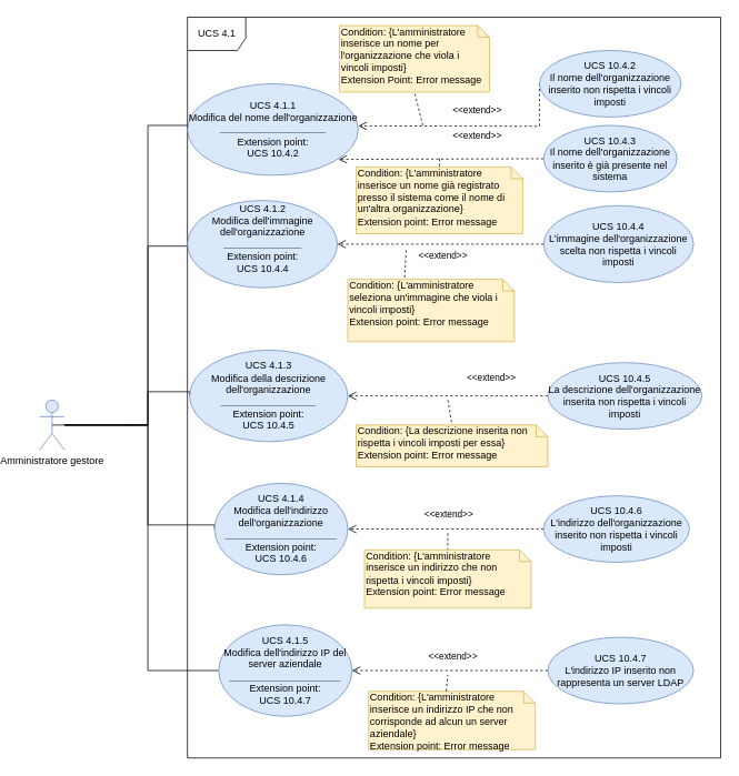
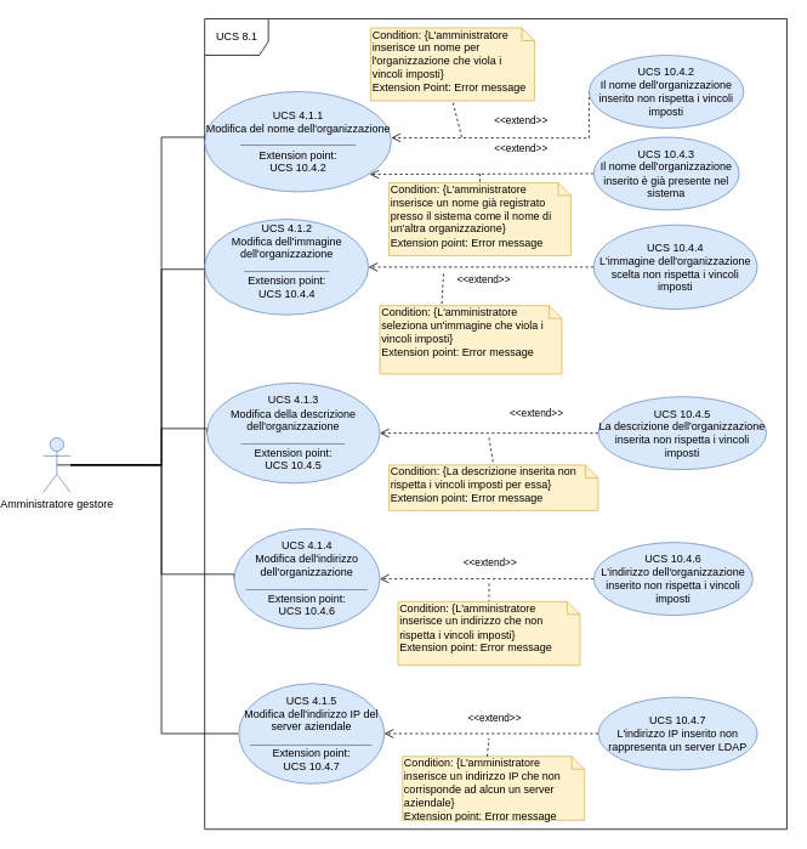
  <mxCell id="0" />
  <mxCell id="1" parent="0" />
  <mxCell id="2" style="edgeStyle=orthogonalEdgeStyle;rounded=0;orthogonalLoop=1;jettySize=auto;html=1;entryX=0;entryY=0.5;entryDx=0;entryDy=0;endArrow=none;endFill=0;" parent="1" source="7" target="12" edge="1"><mxGeometry relative="1" as="geometry"><Array as="points"><mxPoint x="150" y="510" /><mxPoint x="150" y="630" /></Array></mxGeometry></mxCell>
  <mxCell id="3" style="edgeStyle=orthogonalEdgeStyle;rounded=0;orthogonalLoop=1;jettySize=auto;html=1;entryX=0;entryY=0.5;entryDx=0;entryDy=0;endArrow=none;endFill=0;" parent="1" source="7" target="11" edge="1"><mxGeometry relative="1" as="geometry"><Array as="points"><mxPoint x="150" y="510" /><mxPoint x="150" y="470" /></Array></mxGeometry></mxCell>
  <mxCell id="4" style="edgeStyle=orthogonalEdgeStyle;rounded=0;orthogonalLoop=1;jettySize=auto;html=1;entryX=0;entryY=0.5;entryDx=0;entryDy=0;endArrow=none;endFill=0;" parent="1" target="10" edge="1"><mxGeometry relative="1" as="geometry"><mxPoint x="50" y="509.879" as="sourcePoint" /><Array as="points"><mxPoint x="150" y="510.12" /><mxPoint x="150" y="295.12" /></Array></mxGeometry></mxCell>
  <mxCell id="5" style="edgeStyle=orthogonalEdgeStyle;rounded=0;orthogonalLoop=1;jettySize=auto;html=1;entryX=0;entryY=0.5;entryDx=0;entryDy=0;endArrow=none;endFill=0;exitX=0.5;exitY=0.5;exitDx=0;exitDy=0;exitPerimeter=0;" parent="1" source="7" target="9" edge="1"><mxGeometry relative="1" as="geometry"><Array as="points"><mxPoint x="150" y="510" /><mxPoint x="150" y="150" /><mxPoint x="198" y="150" /></Array></mxGeometry></mxCell>
  <mxCell id="6" style="edgeStyle=orthogonalEdgeStyle;rounded=0;orthogonalLoop=1;jettySize=auto;html=1;entryX=0;entryY=0.5;entryDx=0;entryDy=0;endArrow=none;endFill=0;" edge="1" parent="1" source="7" target="33"><mxGeometry relative="1" as="geometry"><Array as="points"><mxPoint x="150" y="510" /><mxPoint x="150" y="805" /></Array></mxGeometry></mxCell>
  <mxCell id="7" value="Amministratore gestore" style="shape=umlActor;verticalLabelPosition=bottom;labelBackgroundColor=#ffffff;verticalAlign=top;html=1;outlineConnect=0;fillColor=#dae8fc;strokeColor=#6c8ebf;" parent="1" vertex="1"><mxGeometry y="480" width="30" height="60" as="geometry" x="20" /></mxCell>
- <mxCell id="8" value="UCS 4.1" style="shape=umlFrame;whiteSpace=wrap;html=1;width=70;height=40;" parent="1" vertex="1"><mxGeometry x="197.5" y="20" width="640" height="890" as="geometry" /></mxCell>
+ <mxCell id="8" value="UCS 8.1" style="shape=umlFrame;whiteSpace=wrap;html=1;width=70;height=40;" parent="1" vertex="1"><mxGeometry x="197.5" y="20" width="640" height="890" as="geometry" /></mxCell>
  <mxCell id="9" value="UCS 4.1.1&lt;br&gt;Modifica del nome dell'organizzazione&lt;br&gt;&lt;b&gt;___________________&lt;br&gt;&lt;/b&gt;Extension point:&lt;br&gt;UCS 10.4.2" style="ellipse;whiteSpace=wrap;html=1;fillColor=#dae8fc;strokeColor=#6c8ebf;" parent="1" vertex="1"><mxGeometry x="197.5" y="100" width="205" height="110" as="geometry" /></mxCell>
  <mxCell id="10" value="UCS 4.1.2&lt;br&gt;Modifica dell'immagine dell'organizzazione&lt;br&gt;&lt;b&gt;______________&lt;/b&gt;&lt;br&gt;Extension point:&lt;br&gt;UCS 10.4.4&lt;br&gt;&lt;span style=&quot;color: rgba(0 , 0 , 0 , 0) ; font-family: monospace ; font-size: 0px ; white-space: nowrap&quot;&gt;dsdsdsdssdddshModel%3E%3Croot%3E%3CmxCell%20id%3D%220%22%2F%3E%3CmxCell%20id%3D%221%22%20parent%3D%220%22%2F%3E%3CmxCell%20id%3D%222%22%20value%3D%22%22%20style%3D%22endArrow%3Dnone%3Bhtml%3D1%3BexitX%3D0.5%3BexitY%3D0.5%3BexitDx%3D0%3BexitDy%3D0%3BexitPerimeter%3D0%3BentryX%3D0%3BentryY%3D0.5%3BentryDx%3D0%3BentryDy%3D0%3B%22%20edge%3D%221%22%20target%3D%223%22%20parent%3D%221%22%3E%3CmxGeometry%20width%3D%2250%22%20height%3D%2250%22%20relative%3D%221%22%20as%3D%22geometry%22%3E%3CmxPoint%20x%3D%225%22%20y%3D%22320%22%20as%3D%22sourcePoint%22%2F%3E%3CmxPoint%20x%3D%22230%22%20y%3D%22250%22%20as%3D%22targetPoint%22%2F%3E%3C%2FmxGeometry%3E%3C%2FmxCell%3E%3CmxCell%20id%3D%223%22%20value%3D%22UCS%204.1.1%26lt%3Bbr%26gt%3BModifica%20del%20nome%20dell'organizzazione%22%20style%3D%22ellipse%3BwhiteSpace%3Dwrap%3Bhtml%3D1%3BfillColor%3D%23dae8fc%3BstrokeColor%3D%236c8ebf%3B%22%20vertex%3D%221%22%20parent%3D%221%22%3E%3CmxGeometry%20x%3D%22225%22%20y%3D%22140%22%20width%3D%22160%22%20height%3D%2280%22%20as%3D%22geometry%22%2F%3E%3C%2FmxCell%3E%3C%2Froot%3E%3C%2FmxGraphModel%3E&lt;/span&gt;&lt;span style=&quot;color: rgba(0 , 0 , 0 , 0) ; font-family: monospace ; font-size: 0px ; white-space: nowrap&quot;&gt;&lt;br&gt;&lt;/span&gt;" style="ellipse;whiteSpace=wrap;html=1;fillColor=#dae8fc;strokeColor=#6c8ebf;" parent="1" vertex="1"><mxGeometry x="197.5" y="240.12" width="180" height="105" as="geometry" /></mxCell>
  <mxCell id="11" value="UCS 4.1.3&lt;br&gt;Modifica della descrizione dell'organizzazione&lt;br&gt;&lt;b&gt;_________________&lt;/b&gt;&lt;br&gt;Extension point:&lt;br&gt;UCS 10.4.5" style="ellipse;whiteSpace=wrap;html=1;fillColor=#dae8fc;strokeColor=#6c8ebf;" parent="1" vertex="1"><mxGeometry x="200" y="420" width="190" height="110" as="geometry" /></mxCell>
  <mxCell id="12" value="UCS 4.1.4&lt;br&gt;Modifica dell'indirizzo dell'organizzazione&lt;br&gt;&lt;b&gt;____________________&lt;/b&gt;&lt;br&gt;Extension point:&lt;br&gt;UCS 10.4.6" style="ellipse;whiteSpace=wrap;html=1;fillColor=#dae8fc;strokeColor=#6c8ebf;" parent="1" vertex="1"><mxGeometry x="230" y="580" width="160" height="110" as="geometry" /></mxCell>
  <mxCell id="13" value="&amp;lt;&amp;lt;extend&amp;gt;&amp;gt;" style="html=1;verticalAlign=bottom;endArrow=open;dashed=1;endSize=8;entryX=1.001;entryY=0.46;entryDx=0;entryDy=0;exitX=0;exitY=0.5;exitDx=0;exitDy=0;rounded=0;entryPerimeter=0;" parent="1" source="14" target="9" edge="1"><mxGeometry x="-0.059" y="-10" relative="1" as="geometry"><mxPoint x="740" y="220" as="sourcePoint" /><mxPoint x="400" y="165" as="targetPoint" /><mxPoint as="offset" /><Array as="points"><mxPoint x="620" y="151" /></Array></mxGeometry></mxCell>
  <mxCell id="14" value="UCS 10.4.2&lt;br&gt;Il nome dell'organizzazione inserito non rispetta i vincoli imposti" style="ellipse;whiteSpace=wrap;html=1;fillColor=#dae8fc;strokeColor=#6c8ebf;" parent="1" vertex="1"><mxGeometry x="620" y="60" width="170" height="80" as="geometry" /></mxCell>
  <mxCell id="15" value="&amp;lt;&amp;lt;extend&amp;gt;&amp;gt;" style="html=1;verticalAlign=bottom;endArrow=open;dashed=1;endSize=8;entryX=0.885;entryY=0.826;entryDx=0;entryDy=0;exitX=0;exitY=0.5;exitDx=0;exitDy=0;entryPerimeter=0;" parent="1" source="16" target="9" edge="1"><mxGeometry x="-0.346" y="-18" relative="1" as="geometry"><mxPoint x="735" y="285" as="sourcePoint" /><mxPoint x="320" y="260" as="targetPoint" /><mxPoint as="offset" /></mxGeometry></mxCell>
  <mxCell id="16" value="UCS 10.4.3&lt;br&gt;Il nome dell'organizzazione inserito è già presente nel sistema" style="ellipse;whiteSpace=wrap;html=1;fillColor=#dae8fc;strokeColor=#6c8ebf;" parent="1" vertex="1"><mxGeometry x="625" y="150" width="160" height="80" as="geometry" /></mxCell>
  <mxCell id="17" value="&amp;lt;&amp;lt;extend&amp;gt;&amp;gt;" style="html=1;verticalAlign=bottom;endArrow=open;dashed=1;endSize=8;entryX=1;entryY=0.5;entryDx=0;entryDy=0;exitX=0;exitY=0.5;exitDx=0;exitDy=0;" parent="1" source="18" target="10" edge="1"><mxGeometry x="-0.024" y="24" relative="1" as="geometry"><mxPoint x="625" y="306.37" as="sourcePoint" /><mxPoint x="325" y="352.62" as="targetPoint" /><mxPoint y="-1" as="offset" /></mxGeometry></mxCell>
  <mxCell id="18" value="UCS 10.4.4&lt;br&gt;L'immagine dell'organizzazione scelta non rispetta i vincoli imposti" style="ellipse;whiteSpace=wrap;html=1;fillColor=#dae8fc;strokeColor=#6c8ebf;" parent="1" vertex="1"><mxGeometry x="625" y="246.37" width="180" height="92.5" as="geometry" /></mxCell>
  <mxCell id="19" value="&amp;lt;&amp;lt;extend&amp;gt;&amp;gt;" style="html=1;verticalAlign=bottom;endArrow=open;dashed=1;endSize=8;entryX=1;entryY=0.5;entryDx=0;entryDy=0;exitX=0;exitY=0.5;exitDx=0;exitDy=0;" parent="1" source="20" target="11" edge="1"><mxGeometry x="-0.436" y="-13" relative="1" as="geometry"><mxPoint x="735" y="480" as="sourcePoint" /><mxPoint x="320" y="455" as="targetPoint" /><mxPoint as="offset" /></mxGeometry></mxCell>
  <mxCell id="20" value="UCS 10.4.5&lt;br&gt;La descrizione dell'organizzazione inserita non rispetta i vincoli imposti" style="ellipse;whiteSpace=wrap;html=1;fillColor=#dae8fc;strokeColor=#6c8ebf;" parent="1" vertex="1"><mxGeometry x="630" y="435" width="185" height="80" as="geometry" /></mxCell>
  <mxCell id="21" value="&amp;lt;&amp;lt;extend&amp;gt;&amp;gt;" style="html=1;verticalAlign=bottom;endArrow=open;dashed=1;endSize=8;entryX=1;entryY=0.5;entryDx=0;entryDy=0;exitX=0;exitY=0.5;exitDx=0;exitDy=0;" parent="1" source="22" target="12" edge="1"><mxGeometry x="-0.026" y="-8" relative="1" as="geometry"><mxPoint x="725" y="565" as="sourcePoint" /><mxPoint x="310" y="540" as="targetPoint" /><mxPoint as="offset" /></mxGeometry></mxCell>
  <mxCell id="22" value="UCS 10.4.6&lt;br&gt;L'indirizzo dell'organizzazione inserito non rispetta i vincoli imposti" style="ellipse;whiteSpace=wrap;html=1;fillColor=#dae8fc;strokeColor=#6c8ebf;" parent="1" vertex="1"><mxGeometry x="625" y="595" width="175" height="80" as="geometry" /></mxCell>
  <mxCell id="23" value="" style="endArrow=none;dashed=1;html=1;entryX=0.5;entryY=1;entryDx=0;entryDy=0;entryPerimeter=0;" parent="1" target="24" edge="1"><mxGeometry width="50" height="50" relative="1" as="geometry"><mxPoint x="480" y="150" as="sourcePoint" /><mxPoint x="735" y="165" as="targetPoint" /></mxGeometry></mxCell>
  <mxCell id="24" value="Condition: {L'amministratore inserisce un nome per l'organizzazione che viola i vincoli imposti}&lt;br&gt;Extension Point: Error message" style="shape=note;whiteSpace=wrap;html=1;size=14;verticalAlign=top;align=left;spacingTop=-6;fillColor=#fff2cc;strokeColor=#d6b656;" parent="1" vertex="1"><mxGeometry x="380" y="30" width="180" height="80" as="geometry" /></mxCell>
  <mxCell id="25" value="" style="endArrow=none;dashed=1;html=1;entryX=0.5;entryY=0;entryDx=0;entryDy=0;entryPerimeter=0;" parent="1" target="26" edge="1"><mxGeometry width="50" height="50" relative="1" as="geometry"><mxPoint x="500" y="190" as="sourcePoint" /><mxPoint x="505" y="250" as="targetPoint" /></mxGeometry></mxCell>
  <mxCell id="26" value="Condition: {L'amministratore inserisce un nome già registrato presso il sistema come il nome di un'altra organizzazione}&lt;br&gt;Extension point: Error message" style="shape=note;whiteSpace=wrap;html=1;size=14;verticalAlign=top;align=left;spacingTop=-6;fillColor=#fff2cc;strokeColor=#d6b656;" parent="1" vertex="1"><mxGeometry x="400" y="200" width="200" height="80" as="geometry" /></mxCell>
  <mxCell id="27" value="" style="endArrow=none;dashed=1;html=1;entryX=0;entryY=0;entryDx=68;entryDy=0;entryPerimeter=0;" parent="1" target="28" edge="1"><mxGeometry width="50" height="50" relative="1" as="geometry"><mxPoint x="460" y="300" as="sourcePoint" /><mxPoint x="490" y="375" as="targetPoint" /></mxGeometry></mxCell>
  <mxCell id="28" value="Condition: {L'amministratore seleziona un'immagine che viola i vincoli imposti}&lt;br&gt;Extension point: Error message" style="shape=note;whiteSpace=wrap;html=1;size=14;verticalAlign=top;align=left;spacingTop=-6;fillColor=#fff2cc;strokeColor=#d6b656;" parent="1" vertex="1"><mxGeometry x="390" y="335" width="200" height="75" as="geometry" /></mxCell>
  <mxCell id="29" value="" style="endArrow=none;dashed=1;html=1;entryX=0.5;entryY=0;entryDx=0;entryDy=0;entryPerimeter=0;" parent="1" target="30" edge="1"><mxGeometry width="50" height="50" relative="1" as="geometry"><mxPoint x="510" y="480" as="sourcePoint" /><mxPoint x="535" y="550" as="targetPoint" /></mxGeometry></mxCell>
  <mxCell id="30" value="Condition: {La descrizione inserita non rispetta i vincoli imposti per essa}&lt;br&gt;Extension point: Error message" style="shape=note;whiteSpace=wrap;html=1;size=14;verticalAlign=top;align=left;spacingTop=-6;fillColor=#fff2cc;strokeColor=#d6b656;" parent="1" vertex="1"><mxGeometry x="400" y="510" width="230" height="50" as="geometry" /></mxCell>
  <mxCell id="31" value="" style="endArrow=none;dashed=1;html=1;entryX=0.5;entryY=0;entryDx=0;entryDy=0;entryPerimeter=0;" parent="1" target="32" edge="1"><mxGeometry width="50" height="50" relative="1" as="geometry"><mxPoint x="510" y="640" as="sourcePoint" /><mxPoint x="570" y="690" as="targetPoint" /></mxGeometry></mxCell>
  <mxCell id="32" value="Condition: {L'amministratore inserisce un indirizzo che non rispetta i vincoli imposti}&lt;br&gt;Extension point: Error message" style="shape=note;whiteSpace=wrap;html=1;size=14;verticalAlign=top;align=left;spacingTop=-6;fillColor=#fff2cc;strokeColor=#d6b656;" parent="1" vertex="1"><mxGeometry x="410" y="660" width="200" height="70" as="geometry" /></mxCell>
  <mxCell id="33" value="UCS 4.1.5&lt;br&gt;Modifica dell'indirizzo IP del server aziendale&lt;br&gt;&lt;b&gt;____________________&lt;/b&gt;&lt;br&gt;Extension point:&lt;br&gt;UCS 10.4.7" style="ellipse;whiteSpace=wrap;html=1;fillColor=#dae8fc;strokeColor=#6c8ebf;" vertex="1" parent="1"><mxGeometry x="235" y="750" width="160" height="110" as="geometry" /></mxCell>
  <mxCell id="34" value="&amp;lt;&amp;lt;extend&amp;gt;&amp;gt;" style="html=1;verticalAlign=bottom;endArrow=open;dashed=1;endSize=8;entryX=1;entryY=0.5;entryDx=0;entryDy=0;exitX=0;exitY=0.5;exitDx=0;exitDy=0;" edge="1" parent="1" source="35" target="33"><mxGeometry x="-0.026" y="-8" relative="1" as="geometry"><mxPoint x="730" y="735" as="sourcePoint" /><mxPoint x="315" y="710" as="targetPoint" /><mxPoint as="offset" /></mxGeometry></mxCell>
  <mxCell id="35" value="UCS 10.4.7&lt;br&gt;L'indirizzo IP inserito non rappresenta un server LDAP" style="ellipse;whiteSpace=wrap;html=1;fillColor=#dae8fc;strokeColor=#6c8ebf;" vertex="1" parent="1"><mxGeometry x="630" y="765" width="175" height="80" as="geometry" /></mxCell>
  <mxCell id="36" value="Condition: {L'amministratore inserisce un indirizzo IP che non corrisponde ad alcun un server aziendale}&lt;br&gt;Extension point: Error message" style="shape=note;whiteSpace=wrap;html=1;size=14;verticalAlign=top;align=left;spacingTop=-6;fillColor=#fff2cc;strokeColor=#d6b656;" vertex="1" parent="1"><mxGeometry x="415" y="830" width="200" height="70" as="geometry" /></mxCell>
  <mxCell id="37" value="" style="endArrow=none;dashed=1;html=1;exitX=0;exitY=0;exitDx=93;exitDy=0;exitPerimeter=0;" edge="1" parent="1" source="36"><mxGeometry width="50" height="50" relative="1" as="geometry"><mxPoint x="470" y="800" as="sourcePoint" /><mxPoint x="510" y="810" as="targetPoint" /></mxGeometry></mxCell>
